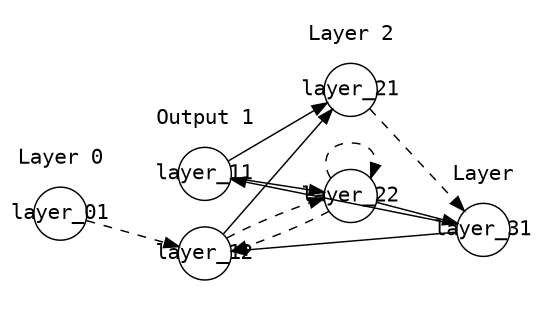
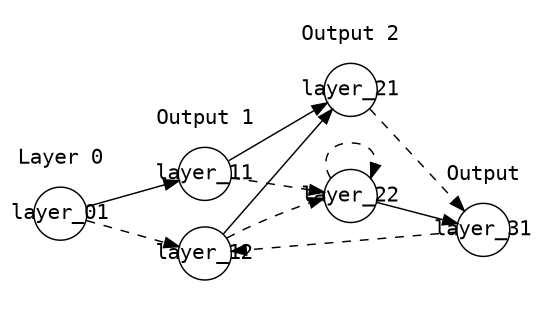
  digraph {
    fontname="DejaVu Sans Mono"
    rankdir=LR
    splines=line
    node [color=black fixedsize=true fontname="DejaVu Sans Mono" shape=circle style=solid]
    edge [fontname="DejaVu Sans Mono" style=dashed]
    layer_11
    layer_12
    layer_01
    layer_21
    layer_22
    layer_31
    subgraph cluster_1 {
      color=white
      label="Output 1"
      layer_11
      layer_12
    }
    subgraph cluster_2 {
      color=white
      label="Layer 0"
      layer_01
    }
    subgraph cluster_3 {
      color=white
-     label="Layer 2"
+     label="Output 2"
      layer_21
      layer_22
    }
    subgraph cluster_4 {
      color=white
-     label=Layer
+     label=Output
      layer_31
    }
    layer_11 -> layer_21 [style=""]
-   layer_11 -> layer_22 [style=""]
+   layer_11 -> layer_22
    layer_12 -> layer_21 [style=""]
    layer_12 -> layer_22
-   layer_31 -> layer_11 [style=""]
+   layer_01 -> layer_11 [style=""]
    layer_01 -> layer_12
    layer_21 -> layer_31
-   layer_22 -> layer_12
    layer_22 -> layer_22
    layer_22 -> layer_31 [style=""]
-   layer_31 -> layer_12 [style=solid]
+   layer_31 -> layer_12
  }
